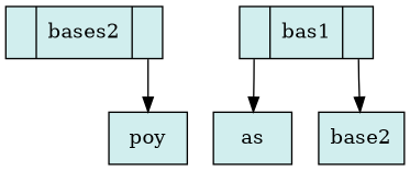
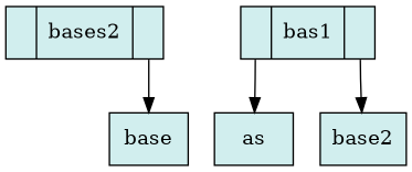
  digraph {
    rankdir=TB
    node [fillcolor=lightcyan2 shape=record style=filled]
    edge [tailport=AD]
    n1 [label="<AI>|bases2|<AD>"]
-   n2 [label=poy]
+   n2 [label=base]
    n3 [label="<AI>|bas1|<AD>"]
    n4 [label=as]
    n5 [label=base2]
    n1 -> n2
    n3 -> n4 [tailport=AI]
    n3 -> n5
  }
